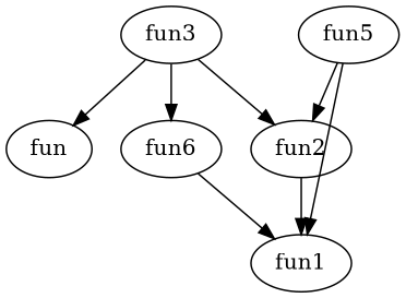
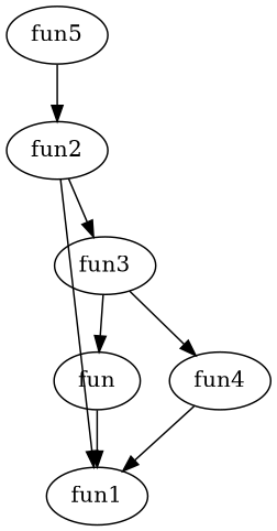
  digraph {
    splines=FALSE
    fun
    fun1
    fun2
    fun3
-   fun4 [label=fun6]
+   fun4
    fun5
-   fun5 -> fun1
+   fun -> fun1
    fun2 -> fun1
-   fun3 -> fun2
+   fun2 -> fun3
    fun3 -> fun
    fun3 -> fun4
    fun4 -> fun1
    fun5 -> fun2
  }
